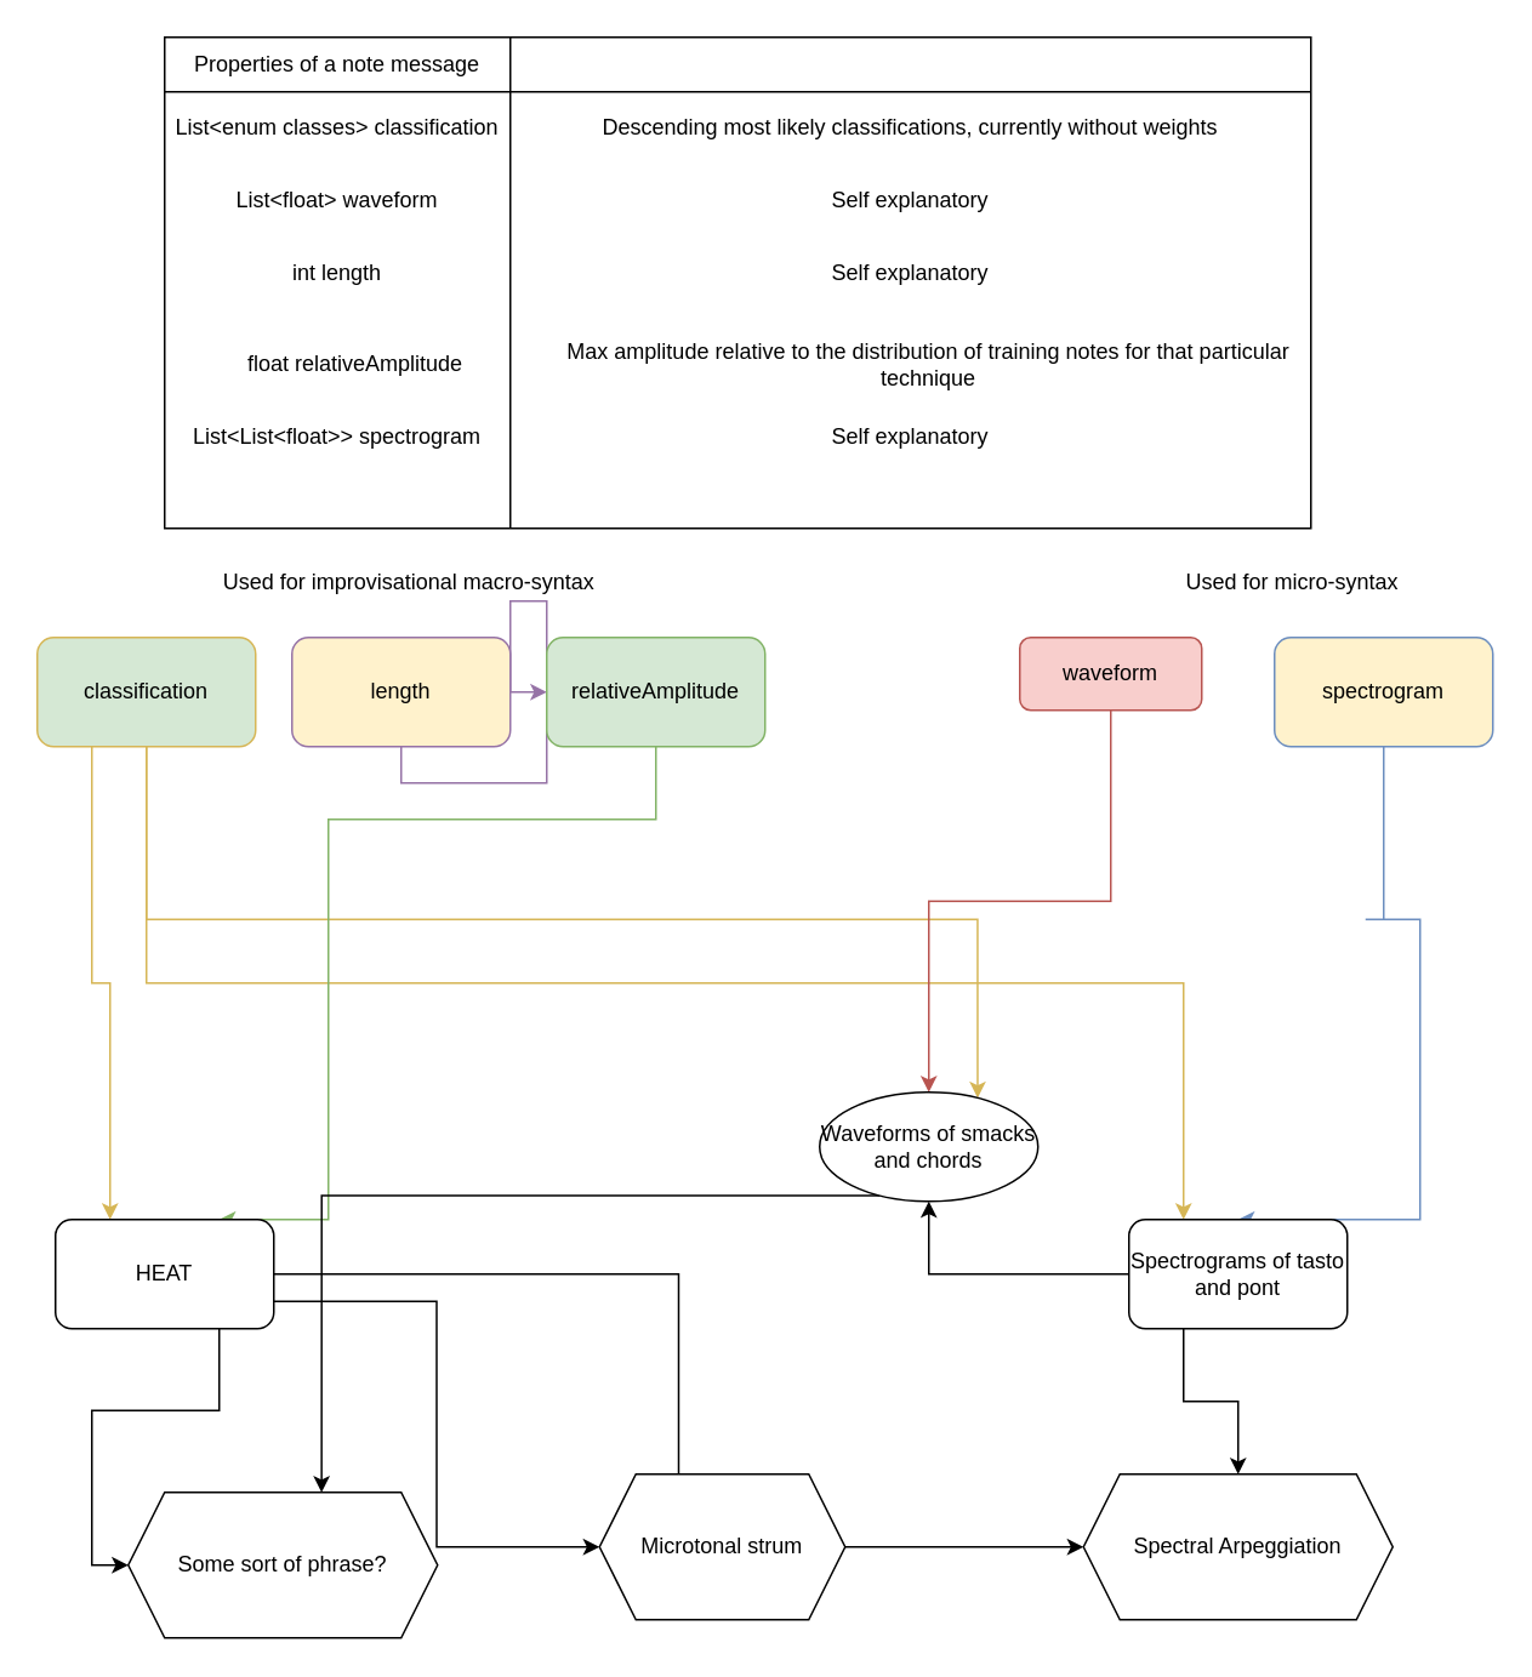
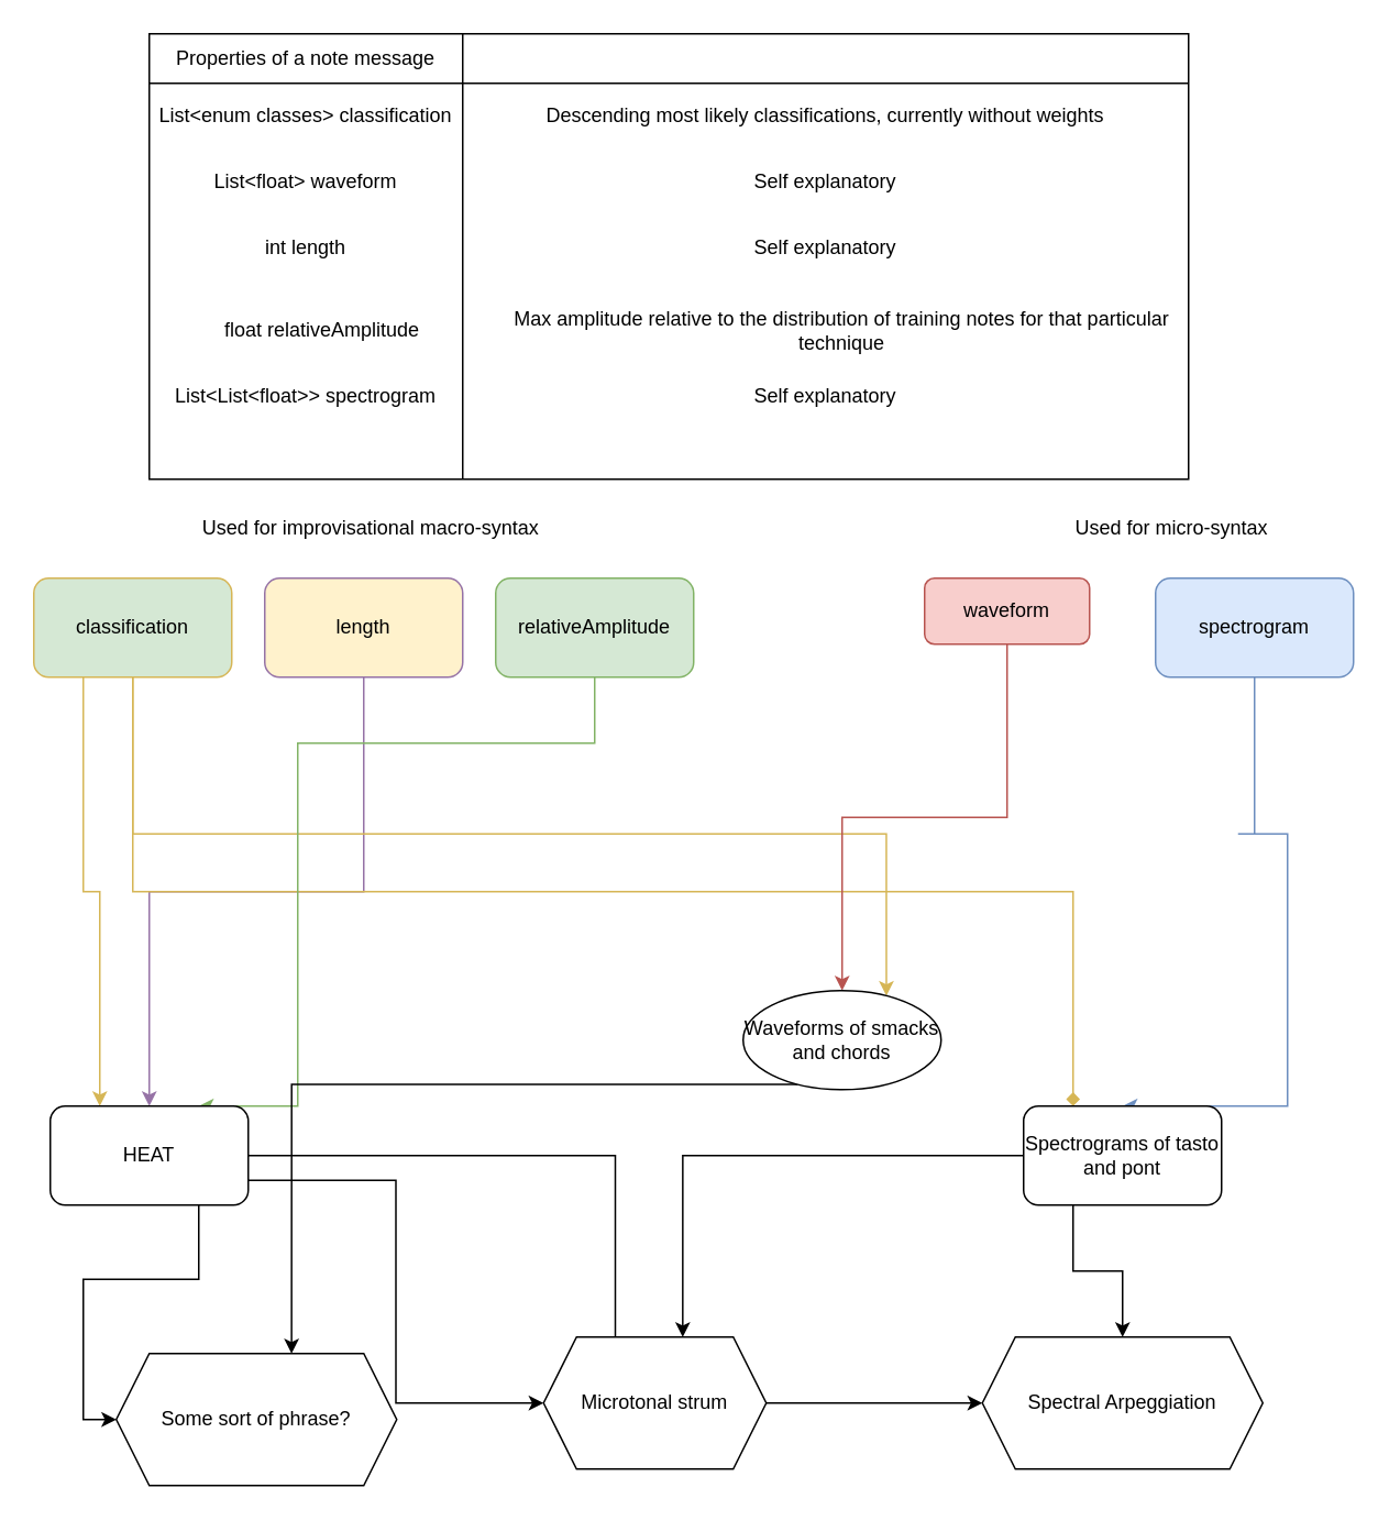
  <mxCell id="0" />
  <mxCell id="1" parent="0" />
  <mxCell id="2" value="&lt;span style=&quot;color: rgba(0 , 0 , 0 , 0) ; font-family: monospace ; font-size: 0px&quot;&gt;%3CmxGraphModel%3E%3Croot%3E%3CmxCell%20id%3D%220%22%2F%3E%3CmxCell%20id%3D%221%22%20parent%3D%220%22%2F%3E%3CmxCell%20id%3D%222%22%20value%3D%22List%26lt%3Benum%20classes%26gt%3B%20classification%22%20style%3D%22text%3BstrokeColor%3Dnone%3BfillColor%3Dnone%3Balign%3Dleft%3BverticalAlign%3Dtop%3BspacingLeft%3D4%3BspacingRight%3D4%3Boverflow%3Dhidden%3Brotatable%3D0%3Bpoints%3D%5B%5B0%2C0.5%5D%2C%5B1%2C0.5%5D%5D%3BportConstraint%3Deastwest%3B%22%20vertex%3D%221%22%20parent%3D%221%22%3E%3CmxGeometry%20x%3D%22130%22%20y%3D%22106%22%20width%3D%22470%22%20height%3D%2226%22%20as%3D%22geometry%22%2F%3E%3C%2FmxCell%3E%3C%2Froot%3E%3C%2FmxGraphModel%3E&lt;/span&gt;" style="shape=internalStorage;whiteSpace=wrap;html=1;backgroundOutline=1;dx=190;dy=30;" parent="1" vertex="1"><mxGeometry x="90" y="20" width="630" height="270" as="geometry" /></mxCell>
  <mxCell id="3" value="&lt;span style=&quot;text-align: left&quot;&gt;List&amp;lt;float&amp;gt; waveform&lt;/span&gt;" style="text;html=1;strokeColor=none;fillColor=none;align=center;verticalAlign=middle;whiteSpace=wrap;rounded=0;" parent="1" vertex="1"><mxGeometry x="90" y="90" width="190" height="40" as="geometry" /></mxCell>
  <mxCell id="4" value="Properties of a note message" style="text;html=1;strokeColor=none;fillColor=none;align=center;verticalAlign=middle;whiteSpace=wrap;rounded=0;" parent="1" vertex="1"><mxGeometry x="90" y="20" width="190" height="30" as="geometry" /></mxCell>
  <mxCell id="5" value="&lt;span style=&quot;text-align: left&quot;&gt;List&amp;lt;enum classes&amp;gt; classification&lt;/span&gt;" style="text;html=1;strokeColor=none;fillColor=none;align=center;verticalAlign=middle;whiteSpace=wrap;rounded=0;" parent="1" vertex="1"><mxGeometry x="90" y="50" width="190" height="40" as="geometry" /></mxCell>
  <mxCell id="6" value="&lt;span style=&quot;text-align: left&quot;&gt;int length&lt;/span&gt;" style="text;html=1;strokeColor=none;fillColor=none;align=center;verticalAlign=middle;whiteSpace=wrap;rounded=0;" parent="1" vertex="1"><mxGeometry x="90" y="130" width="190" height="40" as="geometry" /></mxCell>
  <mxCell id="7" value="&lt;span style=&quot;text-align: left&quot;&gt;List&amp;lt;List&amp;lt;float&amp;gt;&amp;gt; spectrogram&lt;/span&gt;" style="text;html=1;strokeColor=none;fillColor=none;align=center;verticalAlign=middle;whiteSpace=wrap;rounded=0;" parent="1" vertex="1"><mxGeometry x="90" y="220" width="190" height="40" as="geometry" /></mxCell>
  <mxCell id="8" value="Descending most likely classifications, currently without weights" style="text;html=1;strokeColor=none;fillColor=none;align=center;verticalAlign=middle;whiteSpace=wrap;rounded=0;" parent="1" vertex="1"><mxGeometry x="280" y="50" width="440" height="40" as="geometry" /></mxCell>
  <mxCell id="9" value="Self explanatory" style="text;html=1;strokeColor=none;fillColor=none;align=center;verticalAlign=middle;whiteSpace=wrap;rounded=0;" parent="1" vertex="1"><mxGeometry x="280" y="90" width="440" height="40" as="geometry" /></mxCell>
  <mxCell id="10" value="Self explanatory" style="text;html=1;strokeColor=none;fillColor=none;align=center;verticalAlign=middle;whiteSpace=wrap;rounded=0;" parent="1" vertex="1"><mxGeometry x="280" y="130" width="440" height="40" as="geometry" /></mxCell>
  <mxCell id="11" value="Self explanatory" style="text;html=1;strokeColor=none;fillColor=none;align=center;verticalAlign=middle;whiteSpace=wrap;rounded=0;" parent="1" vertex="1"><mxGeometry x="280" y="220" width="440" height="40" as="geometry" /></mxCell>
- <mxCell id="12" style="edgeStyle=orthogonalEdgeStyle;rounded=0;orthogonalLoop=1;jettySize=auto;html=1;exitX=0.5;exitY=1;exitDx=0;exitDy=0;fillColor=#e1d5e7;strokeColor=#9673a6;" parent="1" source="13" target="25" edge="1"><mxGeometry relative="1" as="geometry"><mxPoint x="135" y="590" as="targetPoint" /></mxGeometry></mxCell>
+ <mxCell id="12" style="edgeStyle=orthogonalEdgeStyle;rounded=0;orthogonalLoop=1;jettySize=auto;html=1;exitX=0.5;exitY=1;exitDx=0;exitDy=0;fillColor=#e1d5e7;strokeColor=#9673a6;entryX=0.5;entryY=0;entryDx=0;entryDy=0;" parent="1" source="13" target="34" edge="1"><mxGeometry relative="1" as="geometry"><mxPoint x="135" y="590" as="targetPoint" /></mxGeometry></mxCell>
  <mxCell id="13" value="length" style="rounded=1;whiteSpace=wrap;html=1;fillColor=#fff2cc;strokeColor=#9673a6;" parent="1" vertex="1"><mxGeometry x="160" y="350" width="120" height="60" as="geometry" /></mxCell>
  <mxCell id="14" style="edgeStyle=orthogonalEdgeStyle;rounded=0;orthogonalLoop=1;jettySize=auto;html=1;exitX=0.5;exitY=1;exitDx=0;exitDy=0;entryX=0.5;entryY=0;entryDx=0;entryDy=0;fillColor=#dae8fc;strokeColor=#6c8ebf;" parent="1" source="15" target="30" edge="1"><mxGeometry relative="1" as="geometry"><mxPoint x="557.5" y="560" as="targetPoint" /><Array as="points"><mxPoint x="750" y="505" /><mxPoint x="780" y="505" /><mxPoint x="780" y="640" /></Array></mxGeometry></mxCell>
- <mxCell id="15" value="spectrogram" style="rounded=1;whiteSpace=wrap;html=1;fillColor=#fff2cc;strokeColor=#6c8ebf;" parent="1" vertex="1"><mxGeometry x="700" y="350" width="120" height="60" as="geometry" /></mxCell>
+ <mxCell id="15" value="spectrogram" style="rounded=1;whiteSpace=wrap;html=1;fillColor=#dae8fc;strokeColor=#6c8ebf;" parent="1" vertex="1"><mxGeometry x="700" y="350" width="120" height="60" as="geometry" /></mxCell>
  <mxCell id="16" value="&lt;span style=&quot;text-align: left&quot;&gt;float relativeAmplitude&lt;/span&gt;" style="text;html=1;strokeColor=none;fillColor=none;align=center;verticalAlign=middle;whiteSpace=wrap;rounded=0;" parent="1" vertex="1"><mxGeometry x="100" y="180" width="190" height="40" as="geometry" /></mxCell>
  <mxCell id="17" value="Max amplitude relative to the distribution of training notes for that particular technique" style="text;html=1;strokeColor=none;fillColor=none;align=center;verticalAlign=middle;whiteSpace=wrap;rounded=0;" parent="1" vertex="1"><mxGeometry x="290" y="180" width="440" height="40" as="geometry" /></mxCell>
  <mxCell id="18" style="edgeStyle=orthogonalEdgeStyle;rounded=0;orthogonalLoop=1;jettySize=auto;html=1;exitX=0.5;exitY=1;exitDx=0;exitDy=0;entryX=0.75;entryY=0;entryDx=0;entryDy=0;fillColor=#fff2cc;strokeColor=#d6b656;" parent="1" source="21" target="27" edge="1"><mxGeometry relative="1" as="geometry"><mxPoint x="515" y="560" as="targetPoint" /></mxGeometry></mxCell>
- <mxCell id="19" style="edgeStyle=orthogonalEdgeStyle;rounded=0;orthogonalLoop=1;jettySize=auto;html=1;exitX=0.5;exitY=1;exitDx=0;exitDy=0;entryX=0.25;entryY=0;entryDx=0;entryDy=0;fillColor=#fff2cc;strokeColor=#d6b656;" parent="1" source="21" target="30" edge="1"><mxGeometry relative="1" as="geometry" /></mxCell>
+ <mxCell id="19" style="edgeStyle=orthogonalEdgeStyle;rounded=0;orthogonalLoop=1;jettySize=auto;html=1;exitX=0.5;exitY=1;exitDx=0;exitDy=0;entryX=0.25;entryY=0;entryDx=0;entryDy=0;fillColor=#fff2cc;strokeColor=#d6b656;endArrow=diamond;" parent="1" source="21" target="30" edge="1"><mxGeometry relative="1" as="geometry" /></mxCell>
  <mxCell id="20" style="edgeStyle=orthogonalEdgeStyle;rounded=0;orthogonalLoop=1;jettySize=auto;html=1;exitX=0.25;exitY=1;exitDx=0;exitDy=0;entryX=0.25;entryY=0;entryDx=0;entryDy=0;fillColor=#fff2cc;strokeColor=#d6b656;" edge="1" parent="1" source="21" target="34"><mxGeometry relative="1" as="geometry" /></mxCell>
  <mxCell id="21" value="classification" style="rounded=1;whiteSpace=wrap;html=1;fillColor=#d5e8d4;strokeColor=#d6b656;" parent="1" vertex="1"><mxGeometry x="20" y="350" width="120" height="60" as="geometry" /></mxCell>
  <mxCell id="22" style="edgeStyle=orthogonalEdgeStyle;rounded=0;orthogonalLoop=1;jettySize=auto;html=1;exitX=0.5;exitY=1;exitDx=0;exitDy=0;entryX=0.5;entryY=0;entryDx=0;entryDy=0;fillColor=#f8cecc;strokeColor=#b85450;" edge="1" parent="1" source="23" target="27"><mxGeometry relative="1" as="geometry" /></mxCell>
  <mxCell id="23" value="waveform" style="rounded=1;whiteSpace=wrap;html=1;fillColor=#f8cecc;strokeColor=#b85450;" parent="1" vertex="1"><mxGeometry x="560" y="350" width="100" height="40" as="geometry" /></mxCell>
  <mxCell id="24" style="edgeStyle=orthogonalEdgeStyle;rounded=0;orthogonalLoop=1;jettySize=auto;html=1;exitX=0.5;exitY=1;exitDx=0;exitDy=0;entryX=0.75;entryY=0;entryDx=0;entryDy=0;fillColor=#d5e8d4;strokeColor=#82b366;" parent="1" source="25" target="34" edge="1"><mxGeometry relative="1" as="geometry"><Array as="points"><mxPoint x="360" y="450" /><mxPoint x="180" y="450" /></Array><mxPoint x="156.25" y="590" as="targetPoint" /></mxGeometry></mxCell>
  <mxCell id="25" value="relativeAmplitude" style="rounded=1;whiteSpace=wrap;html=1;fillColor=#d5e8d4;strokeColor=#82b366;" parent="1" vertex="1"><mxGeometry x="300" y="350" width="120" height="60" as="geometry" /></mxCell>
  <mxCell id="26" style="edgeStyle=orthogonalEdgeStyle;rounded=0;orthogonalLoop=1;jettySize=auto;html=1;exitX=0.25;exitY=1;exitDx=0;exitDy=0;entryX=0.625;entryY=0;entryDx=0;entryDy=0;" edge="1" parent="1" source="27" target="39"><mxGeometry relative="1" as="geometry" /></mxCell>
  <mxCell id="27" value="Waveforms of smacks and chords" style="ellipse;whiteSpace=wrap;html=1;" parent="1" vertex="1"><mxGeometry x="450" y="600" width="120" height="60" as="geometry" /></mxCell>
  <mxCell id="28" style="edgeStyle=orthogonalEdgeStyle;rounded=0;orthogonalLoop=1;jettySize=auto;html=1;exitX=0.25;exitY=1;exitDx=0;exitDy=0;entryX=0.5;entryY=0;entryDx=0;entryDy=0;" edge="1" parent="1" source="30" target="37"><mxGeometry relative="1" as="geometry" /></mxCell>
- <mxCell id="29" style="edgeStyle=orthogonalEdgeStyle;rounded=0;orthogonalLoop=1;jettySize=auto;html=1;exitX=0;exitY=0.5;exitDx=0;exitDy=0;" edge="1" parent="1" source="30" target="27"><mxGeometry relative="1" as="geometry" /></mxCell>
+ <mxCell id="29" style="edgeStyle=orthogonalEdgeStyle;rounded=0;orthogonalLoop=1;jettySize=auto;html=1;exitX=0;exitY=0.5;exitDx=0;exitDy=0;entryX=0.625;entryY=0;entryDx=0;entryDy=0;" edge="1" parent="1" source="30" target="38"><mxGeometry relative="1" as="geometry" /></mxCell>
  <mxCell id="30" value="Spectrograms of tasto and pont" style="rounded=1;whiteSpace=wrap;html=1;" parent="1" vertex="1"><mxGeometry x="620" y="670" width="120" height="60" as="geometry" /></mxCell>
  <mxCell id="31" style="edgeStyle=orthogonalEdgeStyle;rounded=0;orthogonalLoop=1;jettySize=auto;html=1;exitX=0.75;exitY=1;exitDx=0;exitDy=0;entryX=0;entryY=0.5;entryDx=0;entryDy=0;" edge="1" parent="1" source="34" target="39"><mxGeometry relative="1" as="geometry" /></mxCell>
  <mxCell id="32" style="edgeStyle=orthogonalEdgeStyle;rounded=0;orthogonalLoop=1;jettySize=auto;html=1;exitX=1;exitY=0.75;exitDx=0;exitDy=0;entryX=0;entryY=0.5;entryDx=0;entryDy=0;" edge="1" parent="1" source="34" target="38"><mxGeometry relative="1" as="geometry" /></mxCell>
  <mxCell id="33" style="edgeStyle=orthogonalEdgeStyle;rounded=0;orthogonalLoop=1;jettySize=auto;html=1;exitX=1;exitY=0.5;exitDx=0;exitDy=0;entryX=0;entryY=0.5;entryDx=0;entryDy=0;" edge="1" parent="1" source="34" target="37"><mxGeometry relative="1" as="geometry" /></mxCell>
  <mxCell id="34" value="HEAT" style="rounded=1;whiteSpace=wrap;html=1;" vertex="1" parent="1"><mxGeometry x="30" y="670" width="120" height="60" as="geometry" /></mxCell>
  <mxCell id="35" value="Used for improvisational macro-syntax" style="text;html=1;strokeColor=none;fillColor=none;align=center;verticalAlign=middle;whiteSpace=wrap;rounded=0;" vertex="1" parent="1"><mxGeometry x="120" y="310" width="209" height="20" as="geometry" /></mxCell>
  <mxCell id="36" value="Used for micro-syntax" style="text;html=1;strokeColor=none;fillColor=none;align=center;verticalAlign=middle;whiteSpace=wrap;rounded=0;" vertex="1" parent="1"><mxGeometry x="620" y="310" width="180" height="20" as="geometry" /></mxCell>
  <mxCell id="37" value="Spectral Arpeggiation" style="shape=hexagon;perimeter=hexagonPerimeter2;whiteSpace=wrap;html=1;fixedSize=1;" vertex="1" parent="1"><mxGeometry x="595" y="810" width="170" height="80" as="geometry" /></mxCell>
  <mxCell id="38" value="Microtonal strum" style="shape=hexagon;perimeter=hexagonPerimeter2;whiteSpace=wrap;html=1;fixedSize=1;" vertex="1" parent="1"><mxGeometry x="329" y="810" width="135" height="80" as="geometry" /></mxCell>
  <mxCell id="39" value="Some sort of phrase?" style="shape=hexagon;perimeter=hexagonPerimeter2;whiteSpace=wrap;html=1;fixedSize=1;" vertex="1" parent="1"><mxGeometry x="70" y="820" width="170" height="80" as="geometry" /></mxCell>
